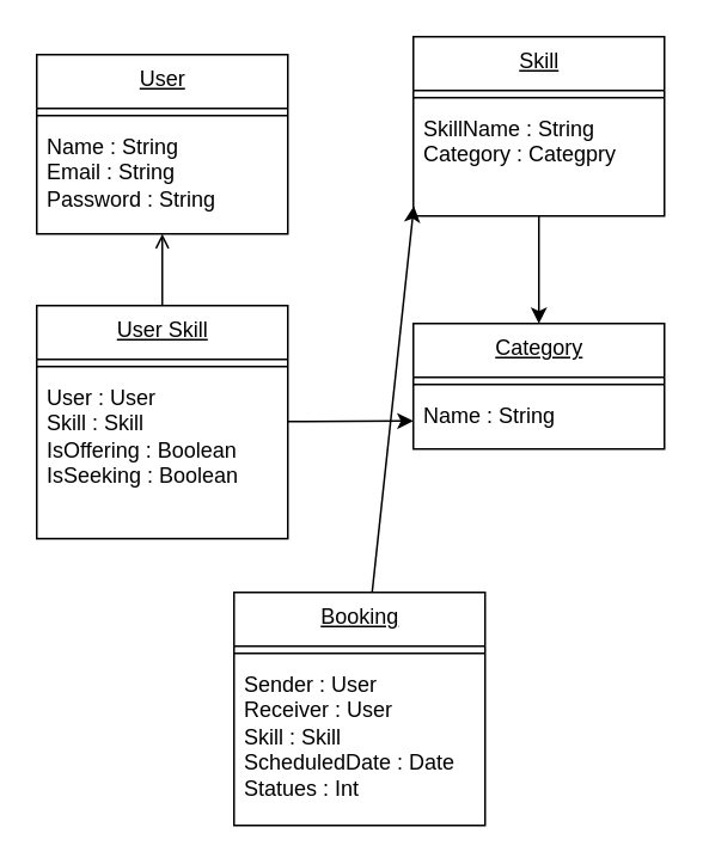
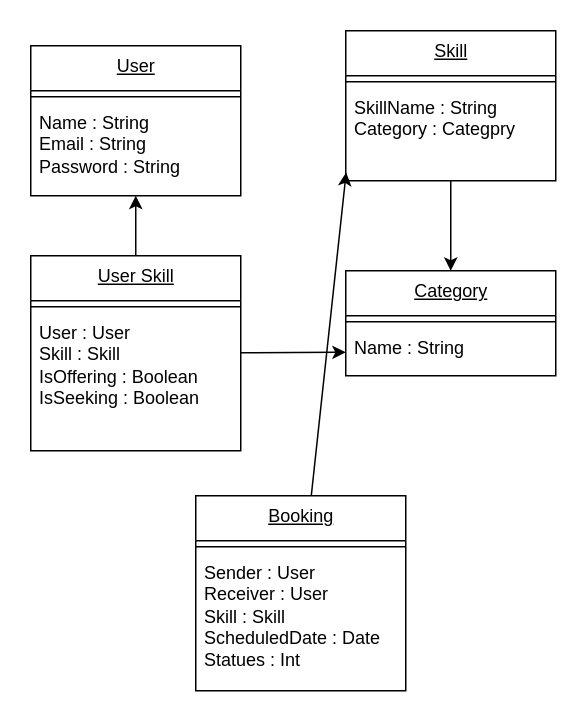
  <mxCell id="0" />
  <mxCell id="1" parent="0" />
  <mxCell id="2" value="User" style="swimlane;fontStyle=4;align=center;verticalAlign=top;childLayout=stackLayout;horizontal=1;startSize=30;horizontalStack=0;resizeParent=1;resizeParentMax=0;resizeLast=0;collapsible=0;marginBottom=0;html=1;" vertex="1" parent="1"><mxGeometry x="20" y="30" width="140" height="100" as="geometry" /></mxCell>
  <mxCell id="3" value="" style="line;strokeWidth=1;fillColor=none;align=left;verticalAlign=middle;spacingTop=-1;spacingLeft=3;spacingRight=3;rotatable=0;labelPosition=right;points=[];portConstraint=eastwest;" vertex="1" parent="2"><mxGeometry y="30" width="140" height="8" as="geometry" /></mxCell>
  <mxCell id="4" value="Name : String&lt;br&gt;Email : String&lt;br&gt;Password : String&lt;br&gt;" style="html=1;strokeColor=none;fillColor=none;align=left;verticalAlign=top;spacingLeft=4;spacingRight=4;rotatable=0;points=[[0,0.5],[1,0.5]];resizeWidth=1;" vertex="1" parent="2"><mxGeometry y="38" width="140" height="62" as="geometry" /></mxCell>
  <mxCell id="5" value="Skill" style="swimlane;fontStyle=4;align=center;verticalAlign=top;childLayout=stackLayout;horizontal=1;startSize=30;horizontalStack=0;resizeParent=1;resizeParentMax=0;resizeLast=0;collapsible=0;marginBottom=0;html=1;" vertex="1" parent="1"><mxGeometry x="230" y="20" width="140" height="100" as="geometry" /></mxCell>
  <mxCell id="6" value="" style="line;strokeWidth=1;fillColor=none;align=left;verticalAlign=middle;spacingTop=-1;spacingLeft=3;spacingRight=3;rotatable=0;labelPosition=right;points=[];portConstraint=eastwest;" vertex="1" parent="5"><mxGeometry y="30" width="140" height="8" as="geometry" /></mxCell>
  <mxCell id="7" value="SkillName : String&lt;br&gt;Category : Categpry" style="html=1;strokeColor=none;fillColor=none;align=left;verticalAlign=top;spacingLeft=4;spacingRight=4;rotatable=0;points=[[0,0.5],[1,0.5]];resizeWidth=1;" vertex="1" parent="5"><mxGeometry y="38" width="140" height="62" as="geometry" /></mxCell>
- <mxCell id="8" style="edgeStyle=none;html=1;endArrow=open;" edge="1" parent="1" source="10" target="4"><mxGeometry relative="1" as="geometry" /></mxCell>
+ <mxCell id="8" style="edgeStyle=none;html=1;" edge="1" parent="1" source="10" target="4"><mxGeometry relative="1" as="geometry" /></mxCell>
  <mxCell id="9" style="edgeStyle=none;html=1;" edge="1" parent="1" source="10" target="15"><mxGeometry relative="1" as="geometry" /></mxCell>
  <mxCell id="10" value="User Skill" style="swimlane;fontStyle=4;align=center;verticalAlign=top;childLayout=stackLayout;horizontal=1;startSize=30;horizontalStack=0;resizeParent=1;resizeParentMax=0;resizeLast=0;collapsible=0;marginBottom=0;html=1;" vertex="1" parent="1"><mxGeometry x="20" y="170" width="140" height="130" as="geometry" /></mxCell>
  <mxCell id="11" value="" style="line;strokeWidth=1;fillColor=none;align=left;verticalAlign=middle;spacingTop=-1;spacingLeft=3;spacingRight=3;rotatable=0;labelPosition=right;points=[];portConstraint=eastwest;" vertex="1" parent="10"><mxGeometry y="30" width="140" height="8" as="geometry" /></mxCell>
  <mxCell id="12" value="User : User&lt;br&gt;Skill : Skill&lt;br&gt;IsOffering : Boolean&lt;br&gt;IsSeeking : Boolean" style="html=1;strokeColor=none;fillColor=none;align=left;verticalAlign=top;spacingLeft=4;spacingRight=4;rotatable=0;points=[[0,0.5],[1,0.5]];resizeWidth=1;" vertex="1" parent="10"><mxGeometry y="38" width="140" height="92" as="geometry" /></mxCell>
  <mxCell id="13" value="Category" style="swimlane;fontStyle=4;align=center;verticalAlign=top;childLayout=stackLayout;horizontal=1;startSize=30;horizontalStack=0;resizeParent=1;resizeParentMax=0;resizeLast=0;collapsible=0;marginBottom=0;html=1;" vertex="1" parent="1"><mxGeometry x="230" y="180" width="140" height="70" as="geometry" /></mxCell>
  <mxCell id="14" value="" style="line;strokeWidth=1;fillColor=none;align=left;verticalAlign=middle;spacingTop=-1;spacingLeft=3;spacingRight=3;rotatable=0;labelPosition=right;points=[];portConstraint=eastwest;" vertex="1" parent="13"><mxGeometry y="30" width="140" height="8" as="geometry" /></mxCell>
  <mxCell id="15" value="Name : String" style="html=1;strokeColor=none;fillColor=none;align=left;verticalAlign=top;spacingLeft=4;spacingRight=4;rotatable=0;points=[[0,0.5],[1,0.5]];resizeWidth=1;" vertex="1" parent="13"><mxGeometry y="38" width="140" height="32" as="geometry" /></mxCell>
  <mxCell id="16" style="edgeStyle=none;html=1;" edge="1" parent="1" source="7" target="13"><mxGeometry relative="1" as="geometry" /></mxCell>
  <mxCell id="17" style="edgeStyle=none;html=1;entryX=0.002;entryY=0.911;entryDx=0;entryDy=0;entryPerimeter=0;" edge="1" parent="1" source="18" target="7"><mxGeometry relative="1" as="geometry" /></mxCell>
  <mxCell id="18" value="Booking" style="swimlane;fontStyle=4;align=center;verticalAlign=top;childLayout=stackLayout;horizontal=1;startSize=30;horizontalStack=0;resizeParent=1;resizeParentMax=0;resizeLast=0;collapsible=0;marginBottom=0;html=1;" vertex="1" parent="1"><mxGeometry x="130" y="330" width="140" height="130" as="geometry" /></mxCell>
  <mxCell id="19" value="" style="line;strokeWidth=1;fillColor=none;align=left;verticalAlign=middle;spacingTop=-1;spacingLeft=3;spacingRight=3;rotatable=0;labelPosition=right;points=[];portConstraint=eastwest;" vertex="1" parent="18"><mxGeometry y="30" width="140" height="8" as="geometry" /></mxCell>
  <mxCell id="20" value="Sender : User&lt;br&gt;Receiver : User&lt;br&gt;Skill : Skill&lt;br&gt;ScheduledDate : Date&lt;br&gt;Statues : Int" style="html=1;strokeColor=none;fillColor=none;align=left;verticalAlign=top;spacingLeft=4;spacingRight=4;rotatable=0;points=[[0,0.5],[1,0.5]];resizeWidth=1;" vertex="1" parent="18"><mxGeometry y="38" width="140" height="92" as="geometry" /></mxCell>
